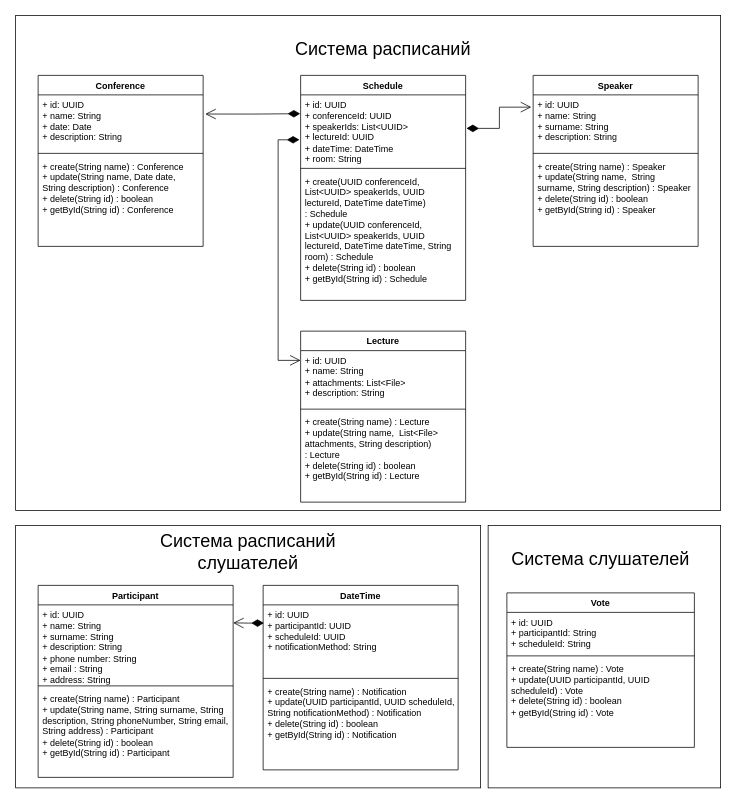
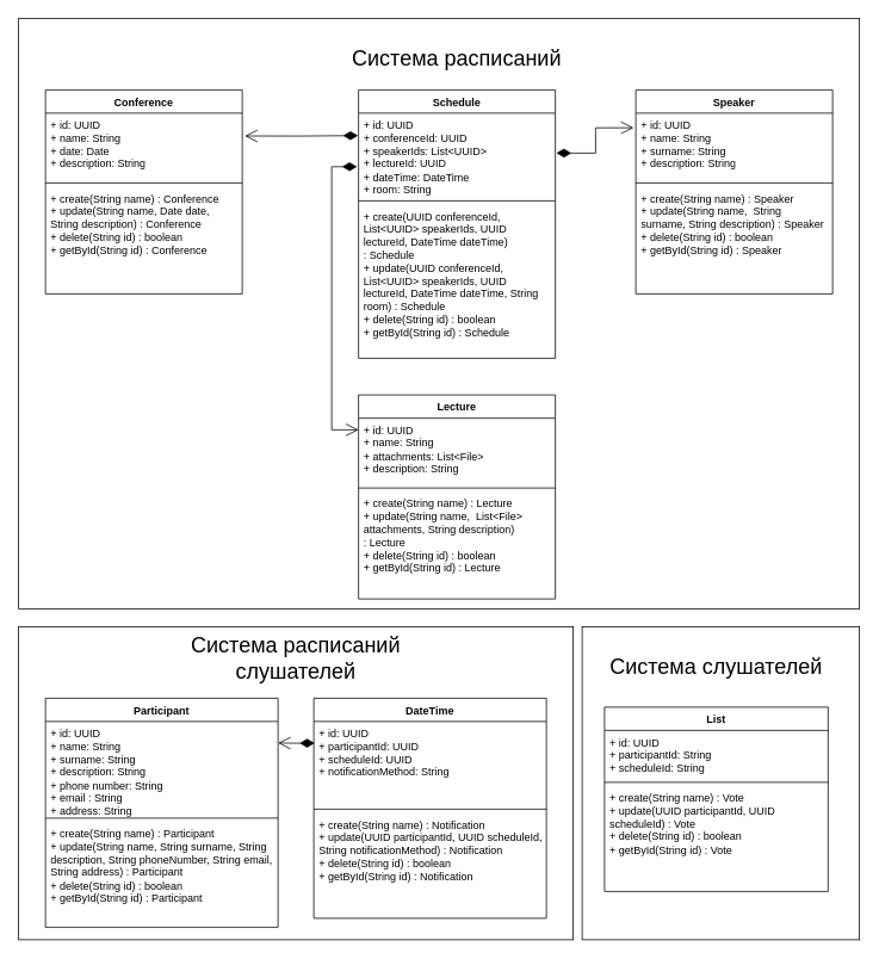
  <mxCell id="0" />
  <mxCell id="1" parent="0" />
  <mxCell id="2" value="" style="html=1;whiteSpace=wrap;" parent="1" vertex="1"><mxGeometry x="650" y="700" width="310" height="350" as="geometry" /></mxCell>
  <mxCell id="3" value="" style="html=1;whiteSpace=wrap;" parent="1" vertex="1"><mxGeometry x="20" y="700" width="620" height="350" as="geometry" /></mxCell>
  <mxCell id="4" value="" style="html=1;whiteSpace=wrap;" parent="1" vertex="1"><mxGeometry x="20" y="20" width="940" height="660" as="geometry" /></mxCell>
  <mxCell id="5" value="Conference" style="swimlane;fontStyle=1;align=center;verticalAlign=top;childLayout=stackLayout;horizontal=1;startSize=26;horizontalStack=0;resizeParent=1;resizeParentMax=0;resizeLast=0;collapsible=1;marginBottom=0;whiteSpace=wrap;html=1;" parent="1" vertex="1"><mxGeometry x="50" y="100" width="220" height="228" as="geometry" /></mxCell>
  <mxCell id="6" value="+ id: UUID&lt;br&gt;+ name: String&lt;br&gt;+ date: Date&lt;br&gt;+ description: String" style="text;strokeColor=none;fillColor=none;align=left;verticalAlign=top;spacingLeft=4;spacingRight=4;overflow=hidden;rotatable=0;points=[[0,0.5],[1,0.5]];portConstraint=eastwest;whiteSpace=wrap;html=1;" parent="5" vertex="1"><mxGeometry y="26" width="220" height="74" as="geometry" /></mxCell>
  <mxCell id="7" value="" style="line;strokeWidth=1;fillColor=none;align=left;verticalAlign=middle;spacingTop=-1;spacingLeft=3;spacingRight=3;rotatable=0;labelPosition=right;points=[];portConstraint=eastwest;strokeColor=inherit;" parent="5" vertex="1"><mxGeometry y="100" width="220" height="8" as="geometry" /></mxCell>
  <mxCell id="8" value="+ create(String name) : Conference&lt;br&gt;+ update(String name, Date date, String description) : Conference&lt;div&gt;+ delete(String id) : boolean&lt;/div&gt;&lt;div&gt;+ getById(String id) : Conference&lt;/div&gt;" style="text;strokeColor=none;fillColor=none;align=left;verticalAlign=top;spacingLeft=4;spacingRight=4;overflow=hidden;rotatable=0;points=[[0,0.5],[1,0.5]];portConstraint=eastwest;whiteSpace=wrap;html=1;" parent="5" vertex="1"><mxGeometry y="108" width="220" height="120" as="geometry" /></mxCell>
  <mxCell id="9" value="Lecture" style="swimlane;fontStyle=1;align=center;verticalAlign=top;childLayout=stackLayout;horizontal=1;startSize=26;horizontalStack=0;resizeParent=1;resizeParentMax=0;resizeLast=0;collapsible=1;marginBottom=0;whiteSpace=wrap;html=1;" parent="1" vertex="1"><mxGeometry x="400" y="441" width="220" height="228" as="geometry" /></mxCell>
  <mxCell id="10" value="+ id: UUID&lt;br&gt;+ name: String&lt;br&gt;+ attachments: List&amp;lt;File&amp;gt;&lt;br&gt;+ description: String" style="text;strokeColor=none;fillColor=none;align=left;verticalAlign=top;spacingLeft=4;spacingRight=4;overflow=hidden;rotatable=0;points=[[0,0.5],[1,0.5]];portConstraint=eastwest;whiteSpace=wrap;html=1;" parent="9" vertex="1"><mxGeometry y="26" width="220" height="74" as="geometry" /></mxCell>
  <mxCell id="11" value="" style="line;strokeWidth=1;fillColor=none;align=left;verticalAlign=middle;spacingTop=-1;spacingLeft=3;spacingRight=3;rotatable=0;labelPosition=right;points=[];portConstraint=eastwest;strokeColor=inherit;" parent="9" vertex="1"><mxGeometry y="100" width="220" height="8" as="geometry" /></mxCell>
  <mxCell id="12" value="+ create(String name) :&amp;nbsp;&lt;span style=&quot;text-align: center;&quot;&gt;Lecture&lt;/span&gt;&lt;br&gt;+ update(String name,&amp;nbsp; List&amp;lt;File&amp;gt; attachments, String description) :&amp;nbsp;&lt;span style=&quot;text-align: center;&quot;&gt;Lecture&lt;/span&gt;&lt;div&gt;+ delete(String id) : boolean&lt;/div&gt;&lt;div&gt;+ getById(String id) :&amp;nbsp;&lt;span style=&quot;text-align: center; background-color: initial;&quot;&gt;Lecture&lt;/span&gt;&lt;/div&gt;" style="text;strokeColor=none;fillColor=none;align=left;verticalAlign=top;spacingLeft=4;spacingRight=4;overflow=hidden;rotatable=0;points=[[0,0.5],[1,0.5]];portConstraint=eastwest;whiteSpace=wrap;html=1;" parent="9" vertex="1"><mxGeometry y="108" width="220" height="120" as="geometry" /></mxCell>
  <mxCell id="13" value="Speaker" style="swimlane;fontStyle=1;align=center;verticalAlign=top;childLayout=stackLayout;horizontal=1;startSize=26;horizontalStack=0;resizeParent=1;resizeParentMax=0;resizeLast=0;collapsible=1;marginBottom=0;whiteSpace=wrap;html=1;" parent="1" vertex="1"><mxGeometry x="710" y="100" width="220" height="228" as="geometry" /></mxCell>
  <mxCell id="14" value="+ id: UUID&lt;br&gt;+ name: String&lt;div&gt;+ surname: String&lt;br&gt;+ description: String&lt;/div&gt;" style="text;strokeColor=none;fillColor=none;align=left;verticalAlign=top;spacingLeft=4;spacingRight=4;overflow=hidden;rotatable=0;points=[[0,0.5],[1,0.5]];portConstraint=eastwest;whiteSpace=wrap;html=1;" parent="13" vertex="1"><mxGeometry y="26" width="220" height="74" as="geometry" /></mxCell>
  <mxCell id="15" value="" style="line;strokeWidth=1;fillColor=none;align=left;verticalAlign=middle;spacingTop=-1;spacingLeft=3;spacingRight=3;rotatable=0;labelPosition=right;points=[];portConstraint=eastwest;strokeColor=inherit;" parent="13" vertex="1"><mxGeometry y="100" width="220" height="8" as="geometry" /></mxCell>
  <mxCell id="16" value="+ create(String name) :&amp;nbsp;&lt;span style=&quot;text-align: center;&quot;&gt;Speaker&lt;/span&gt;&lt;br&gt;+ update(String name,&amp;nbsp; String surname, String description) :&amp;nbsp;&lt;span style=&quot;text-align: center;&quot;&gt;Speaker&lt;/span&gt;&lt;div&gt;+ delete(String id) : boolean&lt;/div&gt;&lt;div&gt;+ getById(String id) :&amp;nbsp;&lt;span style=&quot;text-align: center; background-color: initial;&quot;&gt;Speaker&lt;/span&gt;&lt;/div&gt;" style="text;strokeColor=none;fillColor=none;align=left;verticalAlign=top;spacingLeft=4;spacingRight=4;overflow=hidden;rotatable=0;points=[[0,0.5],[1,0.5]];portConstraint=eastwest;whiteSpace=wrap;html=1;" parent="13" vertex="1"><mxGeometry y="108" width="220" height="120" as="geometry" /></mxCell>
  <mxCell id="17" value="Schedule" style="swimlane;fontStyle=1;align=center;verticalAlign=top;childLayout=stackLayout;horizontal=1;startSize=26;horizontalStack=0;resizeParent=1;resizeParentMax=0;resizeLast=0;collapsible=1;marginBottom=0;whiteSpace=wrap;html=1;" parent="1" vertex="1"><mxGeometry x="400" y="100" width="220" height="300" as="geometry" /></mxCell>
  <mxCell id="18" value="+ id: UUID&lt;br&gt;+ conferenceId: UUID&lt;br&gt;+ speakerIds: List&amp;lt;UUID&amp;gt;&lt;br&gt;+ lectureId: UUID&lt;div&gt;+ dateTime: DateTime&lt;br&gt;+ room: String&lt;/div&gt;" style="text;strokeColor=none;fillColor=none;align=left;verticalAlign=top;spacingLeft=4;spacingRight=4;overflow=hidden;rotatable=0;points=[[0,0.5],[1,0.5]];portConstraint=eastwest;whiteSpace=wrap;html=1;" parent="17" vertex="1"><mxGeometry y="26" width="220" height="94" as="geometry" /></mxCell>
  <mxCell id="19" value="" style="line;strokeWidth=1;fillColor=none;align=left;verticalAlign=middle;spacingTop=-1;spacingLeft=3;spacingRight=3;rotatable=0;labelPosition=right;points=[];portConstraint=eastwest;strokeColor=inherit;" parent="17" vertex="1"><mxGeometry y="120" width="220" height="8" as="geometry" /></mxCell>
  <mxCell id="20" value="+ create(UUID conferenceId, List&amp;lt;UUID&amp;gt; speakerIds, UUID lectureId, DateTime dateTime) :&amp;nbsp;&lt;span style=&quot;text-align: center;&quot;&gt;Schedule&lt;/span&gt;&lt;br&gt;+ update(UUID conferenceId, List&amp;lt;UUID&amp;gt; speakerIds, UUID lectureId, DateTime dateTime, String room) :&amp;nbsp;&lt;span style=&quot;text-align: center;&quot;&gt;Schedule&lt;/span&gt;&lt;div&gt;+ delete(String id) : boolean&lt;/div&gt;&lt;div&gt;+ getById(String id) :&amp;nbsp;&lt;span style=&quot;text-align: center; background-color: initial;&quot;&gt;Schedule&lt;/span&gt;&lt;/div&gt;" style="text;strokeColor=none;fillColor=none;align=left;verticalAlign=top;spacingLeft=4;spacingRight=4;overflow=hidden;rotatable=0;points=[[0,0.5],[1,0.5]];portConstraint=eastwest;whiteSpace=wrap;html=1;" parent="17" vertex="1"><mxGeometry y="128" width="220" height="172" as="geometry" /></mxCell>
  <mxCell id="21" value="" style="endArrow=open;html=1;endSize=12;startArrow=diamondThin;startSize=14;startFill=1;edgeStyle=orthogonalEdgeStyle;align=left;verticalAlign=bottom;rounded=0;entryX=-0.011;entryY=0.221;entryDx=0;entryDy=0;entryPerimeter=0;exitX=1.005;exitY=0.475;exitDx=0;exitDy=0;exitPerimeter=0;" parent="1" source="18" target="14" edge="1"><mxGeometry x="-1" y="3" relative="1" as="geometry"><mxPoint x="630" y="180" as="sourcePoint" /><mxPoint x="530" y="330" as="targetPoint" /><Array as="points"><mxPoint x="665" y="171" /><mxPoint x="665" y="142" /></Array></mxGeometry></mxCell>
  <mxCell id="22" value="" style="endArrow=open;html=1;endSize=12;startArrow=diamondThin;startSize=14;startFill=1;edgeStyle=orthogonalEdgeStyle;align=left;verticalAlign=bottom;rounded=0;exitX=-0.007;exitY=0.796;exitDx=0;exitDy=0;exitPerimeter=0;" parent="1" target="10" edge="1"><mxGeometry x="-0.862" y="-6" relative="1" as="geometry"><mxPoint x="398.46" y="185.904" as="sourcePoint" /><mxPoint x="500" y="441" as="targetPoint" /><Array as="points"><mxPoint x="370" y="186" /><mxPoint x="370" y="480" /></Array><mxPoint x="6" y="-6" as="offset" /></mxGeometry></mxCell>
  <mxCell id="23" value="" style="endArrow=open;html=1;endSize=12;startArrow=diamondThin;startSize=14;startFill=1;edgeStyle=orthogonalEdgeStyle;align=left;verticalAlign=bottom;rounded=0;entryX=1.013;entryY=0.345;entryDx=0;entryDy=0;entryPerimeter=0;" parent="1" target="6" edge="1"><mxGeometry x="-0.298" relative="1" as="geometry"><mxPoint x="399.48" y="151.1" as="sourcePoint" /><mxPoint x="283.22" y="40.05" as="targetPoint" /><mxPoint as="offset" /></mxGeometry></mxCell>
  <mxCell id="24" value="&lt;span style=&quot;font-size: 24px;&quot;&gt;Система расписаний&lt;/span&gt;" style="text;html=1;align=center;verticalAlign=middle;whiteSpace=wrap;rounded=0;" parent="1" vertex="1"><mxGeometry x="360" y="50" width="300" height="30" as="geometry" /></mxCell>
  <mxCell id="25" value="Participant" style="swimlane;fontStyle=1;align=center;verticalAlign=top;childLayout=stackLayout;horizontal=1;startSize=26;horizontalStack=0;resizeParent=1;resizeParentMax=0;resizeLast=0;collapsible=1;marginBottom=0;whiteSpace=wrap;html=1;" parent="1" vertex="1"><mxGeometry x="50" y="780" width="260" height="256" as="geometry" /></mxCell>
  <mxCell id="26" value="+ id: UUID&lt;br&gt;+ name: String&lt;br&gt;+ surname: String&lt;br&gt;+ description: String&lt;br&gt;+ phone number: String&lt;br&gt;+ email : String&lt;br&gt;+ address: String" style="text;strokeColor=none;fillColor=none;align=left;verticalAlign=top;spacingLeft=4;spacingRight=4;overflow=hidden;rotatable=0;points=[[0,0.5],[1,0.5]];portConstraint=eastwest;whiteSpace=wrap;html=1;" parent="25" vertex="1"><mxGeometry y="26" width="260" height="104" as="geometry" /></mxCell>
  <mxCell id="27" value="" style="line;strokeWidth=1;fillColor=none;align=left;verticalAlign=middle;spacingTop=-1;spacingLeft=3;spacingRight=3;rotatable=0;labelPosition=right;points=[];portConstraint=eastwest;strokeColor=inherit;" parent="25" vertex="1"><mxGeometry y="130" width="260" height="8" as="geometry" /></mxCell>
  <mxCell id="28" value="+ create(String name) :&amp;nbsp;&lt;span style=&quot;text-align: center;&quot;&gt;Participant&lt;/span&gt;&lt;br&gt;+ update(String name, String surname, String description, String phoneNumber, String email, String address) :&amp;nbsp;&lt;span style=&quot;text-align: center;&quot;&gt;Participant&lt;/span&gt;&lt;div&gt;+ delete(String id) : boolean&lt;/div&gt;&lt;div&gt;+ getById(String id) :&amp;nbsp;&lt;span style=&quot;text-align: center; background-color: initial;&quot;&gt;Participant&lt;/span&gt;&lt;/div&gt;" style="text;strokeColor=none;fillColor=none;align=left;verticalAlign=top;spacingLeft=4;spacingRight=4;overflow=hidden;rotatable=0;points=[[0,0.5],[1,0.5]];portConstraint=eastwest;whiteSpace=wrap;html=1;" parent="25" vertex="1"><mxGeometry y="138" width="260" height="118" as="geometry" /></mxCell>
  <mxCell id="29" value="DateTime" style="swimlane;fontStyle=1;align=center;verticalAlign=top;childLayout=stackLayout;horizontal=1;startSize=26;horizontalStack=0;resizeParent=1;resizeParentMax=0;resizeLast=0;collapsible=1;marginBottom=0;whiteSpace=wrap;html=1;" parent="1" vertex="1"><mxGeometry x="350" y="780" width="260" height="246" as="geometry" /></mxCell>
  <mxCell id="30" value="+ id: UUID&lt;br&gt;+ participantId: UUID&lt;br&gt;+ scheduleId: UUID&lt;div&gt;+ notificationMethod: String&lt;/div&gt;" style="text;strokeColor=none;fillColor=none;align=left;verticalAlign=top;spacingLeft=4;spacingRight=4;overflow=hidden;rotatable=0;points=[[0,0.5],[1,0.5]];portConstraint=eastwest;whiteSpace=wrap;html=1;" parent="29" vertex="1"><mxGeometry y="26" width="260" height="94" as="geometry" /></mxCell>
  <mxCell id="31" value="" style="line;strokeWidth=1;fillColor=none;align=left;verticalAlign=middle;spacingTop=-1;spacingLeft=3;spacingRight=3;rotatable=0;labelPosition=right;points=[];portConstraint=eastwest;strokeColor=inherit;" parent="29" vertex="1"><mxGeometry y="120" width="260" height="8" as="geometry" /></mxCell>
  <mxCell id="32" value="+ create(String name) :&amp;nbsp;&lt;span style=&quot;text-align: center;&quot;&gt;Notification&lt;/span&gt;&lt;br&gt;+ update(UUID participantId, UUID scheduleId, String notificationMethod) :&amp;nbsp;&lt;span style=&quot;text-align: center;&quot;&gt;Notification&lt;/span&gt;&lt;div&gt;+ delete(String id) : boolean&lt;/div&gt;&lt;div&gt;+ getById(String id) :&amp;nbsp;&lt;span style=&quot;text-align: center; background-color: initial;&quot;&gt;Notification&lt;/span&gt;&lt;/div&gt;" style="text;strokeColor=none;fillColor=none;align=left;verticalAlign=top;spacingLeft=4;spacingRight=4;overflow=hidden;rotatable=0;points=[[0,0.5],[1,0.5]];portConstraint=eastwest;whiteSpace=wrap;html=1;" parent="29" vertex="1"><mxGeometry y="128" width="260" height="118" as="geometry" /></mxCell>
  <mxCell id="33" value="&lt;span style=&quot;font-size: 24px;&quot;&gt;Система расписаний слушателей&lt;/span&gt;" style="text;html=1;align=center;verticalAlign=middle;whiteSpace=wrap;rounded=0;" parent="1" vertex="1"><mxGeometry x="180" y="720" width="300" height="30" as="geometry" /></mxCell>
- <mxCell id="34" value="Vote" style="swimlane;fontStyle=1;align=center;verticalAlign=top;childLayout=stackLayout;horizontal=1;startSize=26;horizontalStack=0;resizeParent=1;resizeParentMax=0;resizeLast=0;collapsible=1;marginBottom=0;whiteSpace=wrap;html=1;" parent="1" vertex="1"><mxGeometry x="675" y="790" width="250" height="206" as="geometry" /></mxCell>
+ <mxCell id="34" value="List" style="swimlane;fontStyle=1;align=center;verticalAlign=top;childLayout=stackLayout;horizontal=1;startSize=26;horizontalStack=0;resizeParent=1;resizeParentMax=0;resizeLast=0;collapsible=1;marginBottom=0;whiteSpace=wrap;html=1;" parent="1" vertex="1"><mxGeometry x="675" y="790" width="250" height="206" as="geometry" /></mxCell>
  <mxCell id="35" value="+ id: UUID&lt;br&gt;+ participantId: String&lt;br&gt;+ scheduleId: String" style="text;strokeColor=none;fillColor=none;align=left;verticalAlign=top;spacingLeft=4;spacingRight=4;overflow=hidden;rotatable=0;points=[[0,0.5],[1,0.5]];portConstraint=eastwest;whiteSpace=wrap;html=1;" parent="34" vertex="1"><mxGeometry y="26" width="250" height="54" as="geometry" /></mxCell>
  <mxCell id="36" value="" style="line;strokeWidth=1;fillColor=none;align=left;verticalAlign=middle;spacingTop=-1;spacingLeft=3;spacingRight=3;rotatable=0;labelPosition=right;points=[];portConstraint=eastwest;strokeColor=inherit;" parent="34" vertex="1"><mxGeometry y="80" width="250" height="8" as="geometry" /></mxCell>
  <mxCell id="37" value="+ create(String name) :&amp;nbsp;&lt;span style=&quot;text-align: center;&quot;&gt;Vote&lt;/span&gt;&lt;br&gt;+ update(UUID participantId, UUID scheduleId) :&amp;nbsp;&lt;span style=&quot;text-align: center;&quot;&gt;Vote&lt;/span&gt;&lt;div&gt;+ delete(String id) : boolean&lt;/div&gt;&lt;div&gt;+ getById(String id) :&amp;nbsp;&lt;span style=&quot;text-align: center; background-color: initial;&quot;&gt;Vote&lt;/span&gt;&lt;/div&gt;" style="text;strokeColor=none;fillColor=none;align=left;verticalAlign=top;spacingLeft=4;spacingRight=4;overflow=hidden;rotatable=0;points=[[0,0.5],[1,0.5]];portConstraint=eastwest;whiteSpace=wrap;html=1;" parent="34" vertex="1"><mxGeometry y="88" width="250" height="118" as="geometry" /></mxCell>
  <mxCell id="38" value="&lt;span style=&quot;font-size: 24px;&quot;&gt;Система слушателей&lt;/span&gt;" style="text;html=1;align=center;verticalAlign=middle;whiteSpace=wrap;rounded=0;" parent="1" vertex="1"><mxGeometry x="650" y="730" width="300" height="30" as="geometry" /></mxCell>
  <mxCell id="39" value="" style="endArrow=open;html=1;endSize=12;startArrow=diamondThin;startSize=14;startFill=1;edgeStyle=orthogonalEdgeStyle;align=left;verticalAlign=bottom;rounded=0;exitX=0.004;exitY=0.258;exitDx=0;exitDy=0;exitPerimeter=0;" edge="1" parent="1" source="30"><mxGeometry x="-0.298" relative="1" as="geometry"><mxPoint x="356.48" y="830" as="sourcePoint" /><mxPoint x="310" y="830" as="targetPoint" /><mxPoint as="offset" /></mxGeometry></mxCell>
